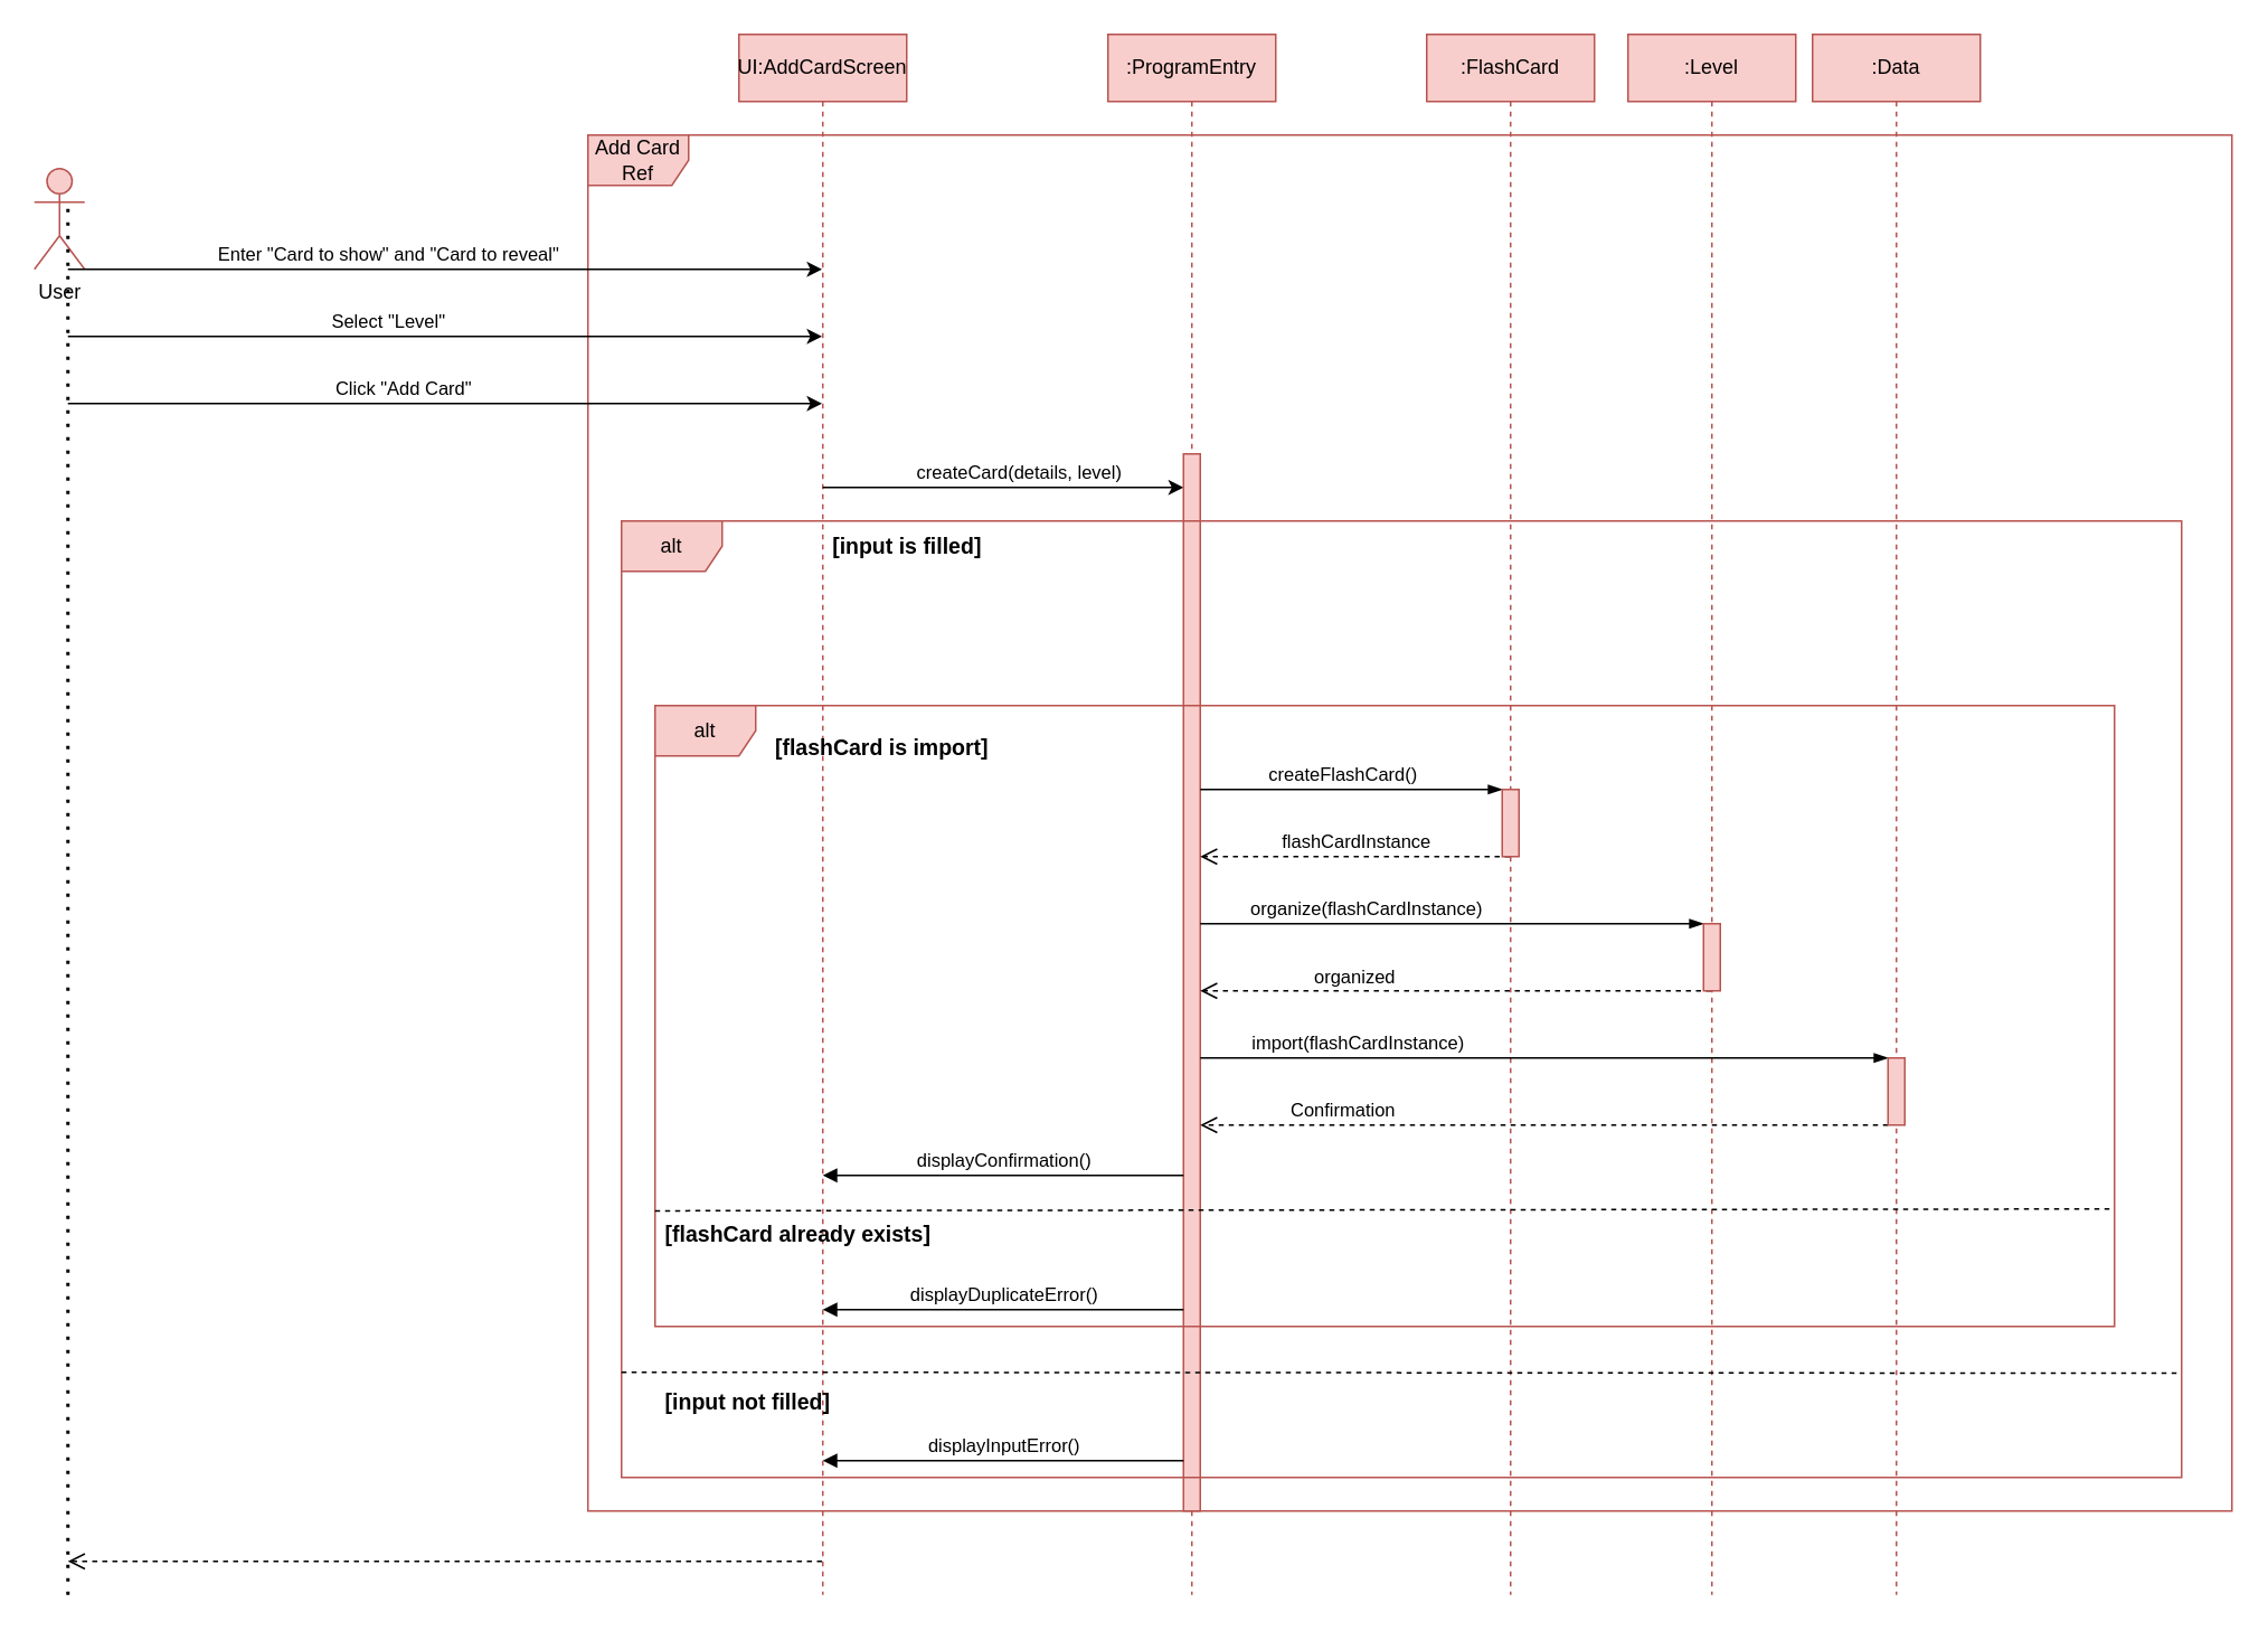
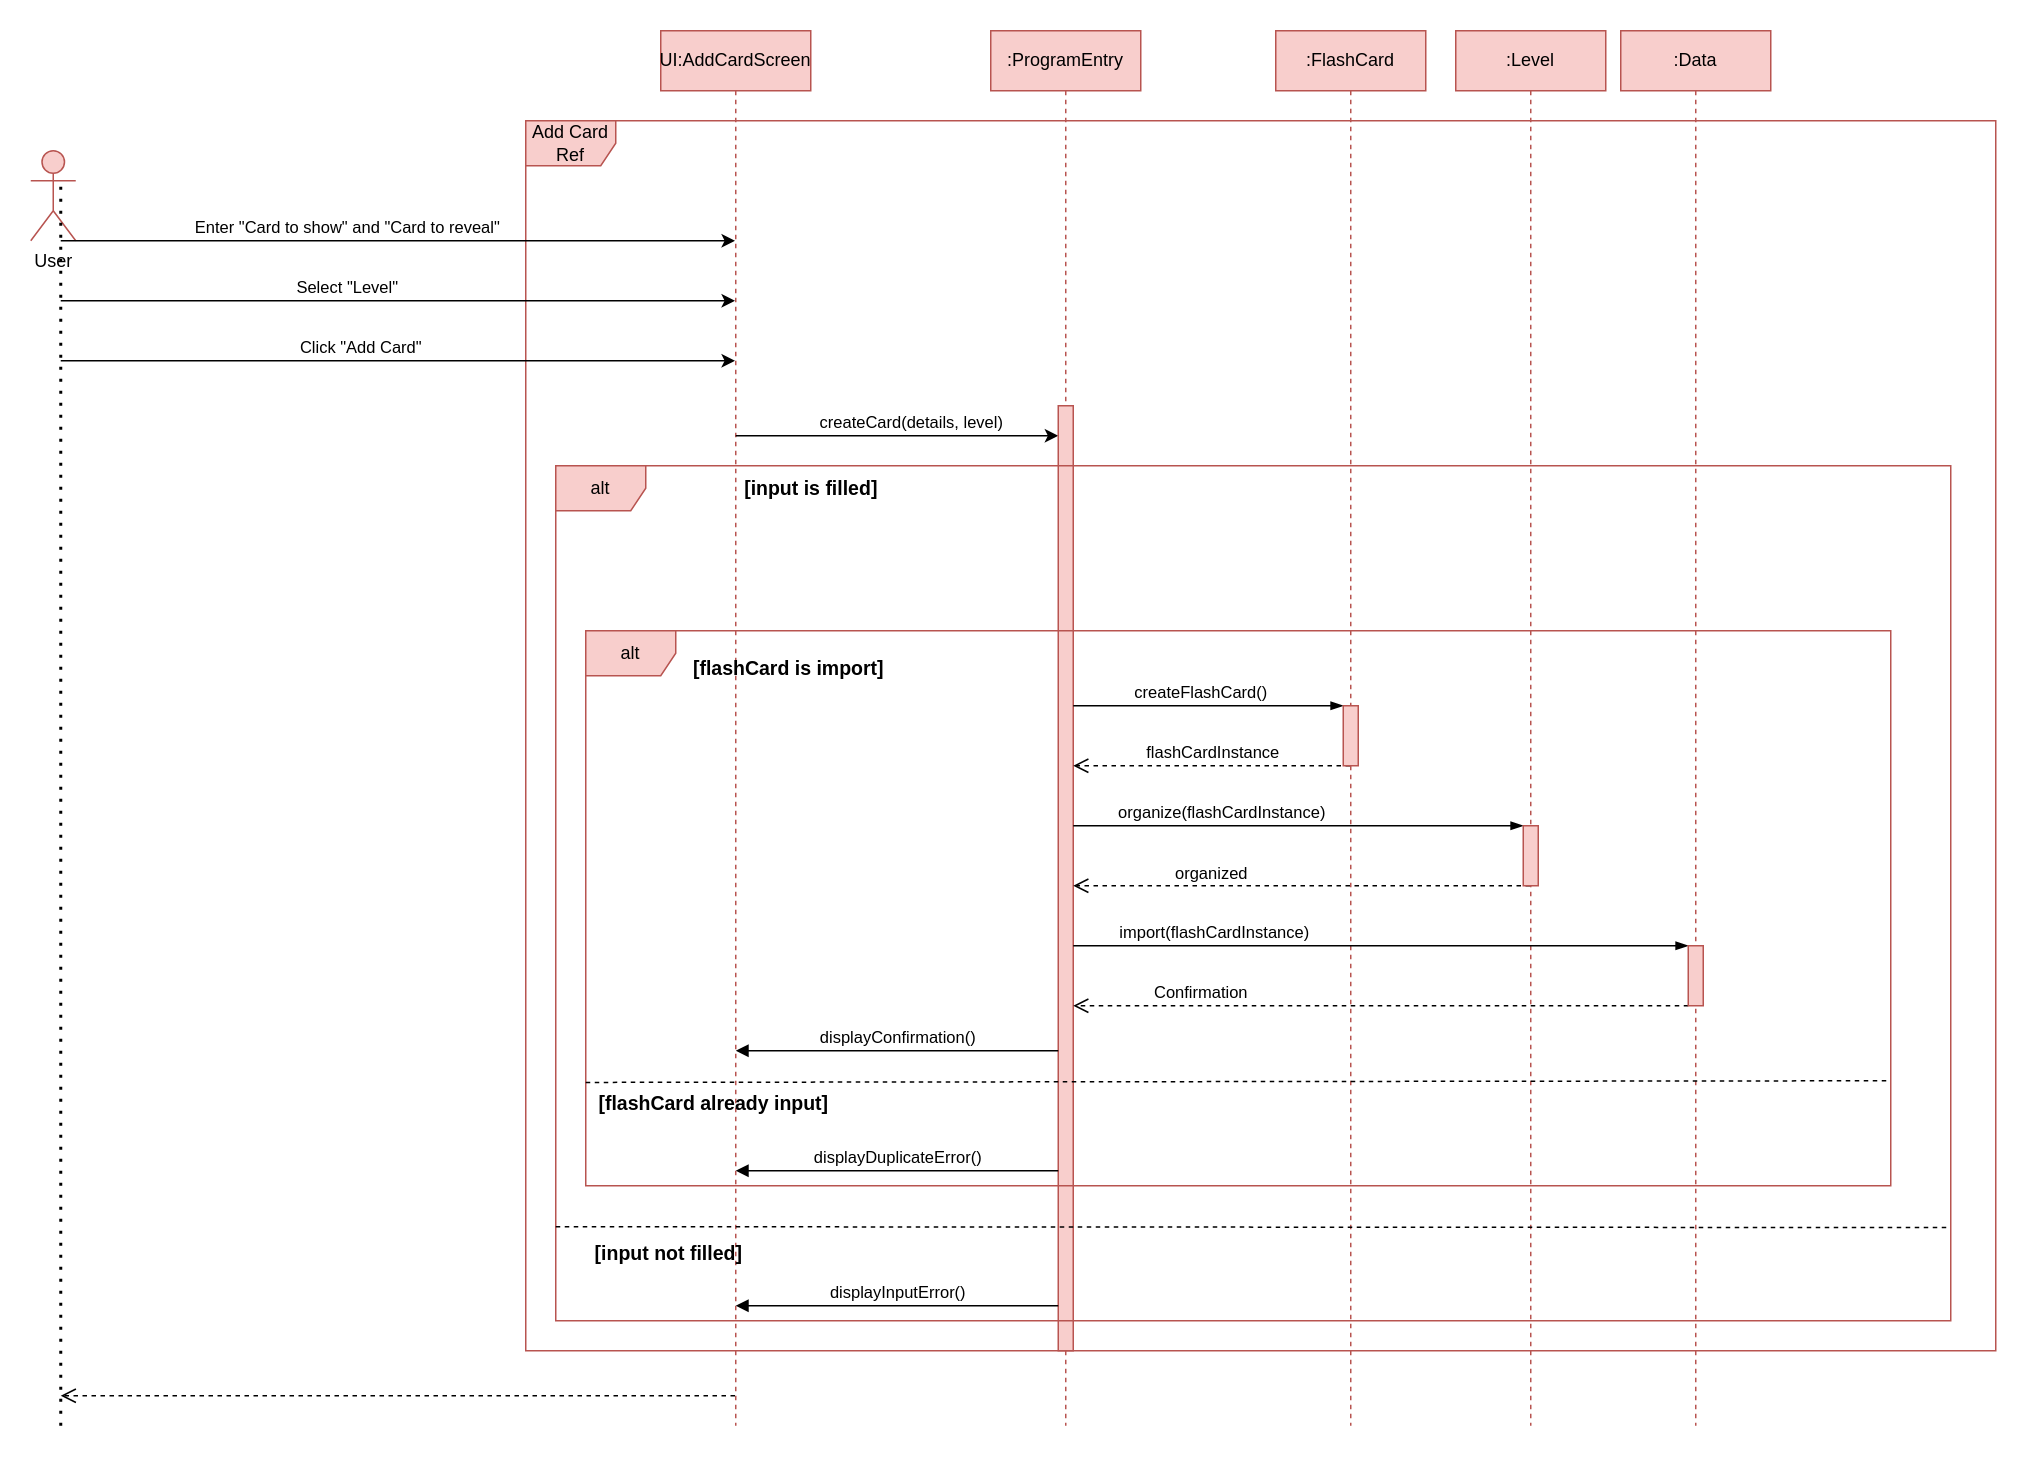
  <mxCell id="0" />
  <mxCell id="1" parent="0" />
  <mxCell id="2" value="UI:AddCardScreen" style="shape=umlLifeline;perimeter=lifelinePerimeter;whiteSpace=wrap;html=1;container=0;dropTarget=0;collapsible=0;recursiveResize=0;outlineConnect=0;portConstraint=eastwest;newEdgeStyle={&quot;edgeStyle&quot;:&quot;elbowEdgeStyle&quot;,&quot;elbow&quot;:&quot;vertical&quot;,&quot;curved&quot;:0,&quot;rounded&quot;:0};fillColor=#f8cecc;strokeColor=#b85450;" parent="1" vertex="1"><mxGeometry x="440" y="20" width="100" height="930" as="geometry" /></mxCell>
  <mxCell id="3" value=":ProgramEntry" style="shape=umlLifeline;perimeter=lifelinePerimeter;whiteSpace=wrap;html=1;container=0;dropTarget=0;collapsible=0;recursiveResize=0;outlineConnect=0;portConstraint=eastwest;newEdgeStyle={&quot;edgeStyle&quot;:&quot;elbowEdgeStyle&quot;,&quot;elbow&quot;:&quot;vertical&quot;,&quot;curved&quot;:0,&quot;rounded&quot;:0};fillColor=#f8cecc;strokeColor=#b85450;" parent="1" vertex="1"><mxGeometry x="660" y="20" width="100" height="930" as="geometry" /></mxCell>
  <mxCell id="4" value="Add Card Ref" style="shape=umlFrame;whiteSpace=wrap;html=1;pointerEvents=0;fillColor=#f8cecc;strokeColor=#b85450;" parent="1" vertex="1"><mxGeometry x="350" y="80" width="980" height="820" as="geometry" /></mxCell>
  <mxCell id="5" value=":FlashCard" style="shape=umlLifeline;perimeter=lifelinePerimeter;whiteSpace=wrap;html=1;container=1;dropTarget=0;collapsible=0;recursiveResize=0;outlineConnect=0;portConstraint=eastwest;newEdgeStyle={&quot;curved&quot;:0,&quot;rounded&quot;:0};fillColor=#f8cecc;strokeColor=#b85450;" parent="1" vertex="1"><mxGeometry x="850" y="20" width="100" height="930" as="geometry" /></mxCell>
  <mxCell id="6" value=":Level" style="shape=umlLifeline;perimeter=lifelinePerimeter;whiteSpace=wrap;html=1;container=1;dropTarget=0;collapsible=0;recursiveResize=0;outlineConnect=0;portConstraint=eastwest;newEdgeStyle={&quot;curved&quot;:0,&quot;rounded&quot;:0};fillColor=#f8cecc;strokeColor=#b85450;" parent="1" vertex="1"><mxGeometry x="970" y="20" width="100" height="930" as="geometry" /></mxCell>
  <mxCell id="7" value=":Data" style="shape=umlLifeline;perimeter=lifelinePerimeter;whiteSpace=wrap;html=1;container=1;dropTarget=0;collapsible=0;recursiveResize=0;outlineConnect=0;portConstraint=eastwest;newEdgeStyle={&quot;curved&quot;:0,&quot;rounded&quot;:0};fillColor=#f8cecc;strokeColor=#b85450;" parent="1" vertex="1"><mxGeometry x="1080" y="20" width="100" height="930" as="geometry" /></mxCell>
  <mxCell id="8" value="User" style="shape=umlActor;verticalLabelPosition=bottom;verticalAlign=top;html=1;outlineConnect=0;fillColor=#f8cecc;strokeColor=#b85450;" parent="1" vertex="1"><mxGeometry x="20" y="100" width="30" height="60" as="geometry" /></mxCell>
  <mxCell id="9" value="" style="endArrow=none;dashed=1;html=1;dashPattern=1 3;strokeWidth=2;rounded=0;" parent="1" edge="1"><mxGeometry width="50" height="50" relative="1" as="geometry"><mxPoint x="40" y="950" as="sourcePoint" /><mxPoint x="40" y="120" as="targetPoint" /></mxGeometry></mxCell>
  <mxCell id="10" value="" style="endArrow=classic;html=1;rounded=0;" parent="1" target="2" edge="1"><mxGeometry width="50" height="50" relative="1" as="geometry"><mxPoint x="40" y="160" as="sourcePoint" /><mxPoint x="510" y="200" as="targetPoint" /><Array as="points"><mxPoint x="210" y="160" /></Array></mxGeometry></mxCell>
  <mxCell id="11" value="Enter &quot;Card to show&quot; and &quot;Card to reveal&quot;" style="edgeLabel;html=1;align=center;verticalAlign=middle;resizable=0;points=[];" parent="10" vertex="1" connectable="0"><mxGeometry x="-0.356" y="-3" relative="1" as="geometry"><mxPoint x="45" y="-13" as="offset" /></mxGeometry></mxCell>
  <mxCell id="12" value="" style="endArrow=classic;html=1;rounded=0;" parent="1" target="2" edge="1"><mxGeometry width="50" height="50" relative="1" as="geometry"><mxPoint x="40" y="200" as="sourcePoint" /><mxPoint x="310" y="230" as="targetPoint" /></mxGeometry></mxCell>
  <mxCell id="13" value="Select &quot;Level&quot;" style="edgeLabel;html=1;align=center;verticalAlign=middle;resizable=0;points=[];" parent="12" vertex="1" connectable="0"><mxGeometry x="-0.107" y="4" relative="1" as="geometry"><mxPoint x="-11" y="-6" as="offset" /></mxGeometry></mxCell>
  <mxCell id="14" value="" style="endArrow=classic;html=1;rounded=0;" parent="1" target="2" edge="1"><mxGeometry width="50" height="50" relative="1" as="geometry"><mxPoint x="40" y="240" as="sourcePoint" /><mxPoint x="510" y="200" as="targetPoint" /></mxGeometry></mxCell>
  <mxCell id="15" value="Click &quot;Add Card&quot;" style="edgeLabel;html=1;align=center;verticalAlign=middle;resizable=0;points=[];" parent="14" vertex="1" connectable="0"><mxGeometry x="-0.116" relative="1" as="geometry"><mxPoint y="-10" as="offset" /></mxGeometry></mxCell>
  <mxCell id="16" value="" style="endArrow=classic;html=1;rounded=0;" parent="1" edge="1"><mxGeometry width="50" height="50" relative="1" as="geometry"><mxPoint x="490" y="290" as="sourcePoint" /><mxPoint x="705" y="290" as="targetPoint" /><Array as="points"><mxPoint x="550" y="290" /></Array></mxGeometry></mxCell>
  <mxCell id="17" value="createCard(details, level)" style="edgeLabel;html=1;align=center;verticalAlign=middle;resizable=0;points=[];" parent="16" vertex="1" connectable="0"><mxGeometry x="0.166" relative="1" as="geometry"><mxPoint x="-9" y="-10" as="offset" /></mxGeometry></mxCell>
  <mxCell id="18" value="" style="html=1;points=[[0,0,0,0,5],[0,1,0,0,-5],[1,0,0,0,5],[1,1,0,0,-5]];perimeter=orthogonalPerimeter;outlineConnect=0;targetShapes=umlLifeline;portConstraint=eastwest;newEdgeStyle={&quot;curved&quot;:0,&quot;rounded&quot;:0};fillColor=#f8cecc;strokeColor=#b85450;" parent="1" vertex="1"><mxGeometry x="705" y="270" width="10" height="630" as="geometry" /></mxCell>
  <mxCell id="19" value="" style="fontSize=12;html=1;endArrow=blockThin;endFill=1;rounded=0;" parent="1" target="32" edge="1"><mxGeometry width="160" relative="1" as="geometry"><mxPoint x="715" y="470" as="sourcePoint" /><mxPoint x="890" y="470" as="targetPoint" /></mxGeometry></mxCell>
  <mxCell id="20" value="createFlashCard()" style="edgeLabel;html=1;align=center;verticalAlign=middle;resizable=0;points=[];" parent="19" vertex="1" connectable="0"><mxGeometry x="-0.068" y="1" relative="1" as="geometry"><mxPoint y="-9" as="offset" /></mxGeometry></mxCell>
  <mxCell id="21" value="flashCardInstance" style="html=1;verticalAlign=bottom;endArrow=open;dashed=1;endSize=8;curved=0;rounded=0;" parent="1" edge="1"><mxGeometry relative="1" as="geometry"><mxPoint x="899.5" y="510" as="sourcePoint" /><mxPoint x="715" y="510" as="targetPoint" /></mxGeometry></mxCell>
  <mxCell id="22" value="" style="fontSize=12;html=1;endArrow=blockThin;endFill=1;rounded=0;exitX=0.26;exitY=0.338;exitDx=0;exitDy=0;exitPerimeter=0;" parent="1" target="33" edge="1"><mxGeometry width="160" relative="1" as="geometry"><mxPoint x="715" y="550" as="sourcePoint" /><mxPoint x="1000" y="550" as="targetPoint" /></mxGeometry></mxCell>
  <mxCell id="23" value="organize(flashCardInstance)" style="edgeLabel;html=1;align=center;verticalAlign=middle;resizable=0;points=[];" parent="22" vertex="1" connectable="0"><mxGeometry x="-0.068" y="1" relative="1" as="geometry"><mxPoint x="-42" y="-9" as="offset" /></mxGeometry></mxCell>
  <mxCell id="24" value="organized" style="html=1;verticalAlign=bottom;endArrow=open;dashed=1;endSize=8;curved=0;rounded=0;" parent="1" edge="1"><mxGeometry x="0.407" y="1" relative="1" as="geometry"><mxPoint x="1019.5" y="590" as="sourcePoint" /><mxPoint x="715" y="590" as="targetPoint" /><mxPoint x="1" as="offset" /></mxGeometry></mxCell>
  <mxCell id="25" value="" style="fontSize=12;html=1;endArrow=blockThin;endFill=1;rounded=0;" parent="1" target="34" edge="1"><mxGeometry width="160" relative="1" as="geometry"><mxPoint x="715" y="630" as="sourcePoint" /><mxPoint x="1110" y="630" as="targetPoint" /></mxGeometry></mxCell>
  <mxCell id="26" value="import(flashCardInstance)" style="edgeLabel;html=1;align=center;verticalAlign=middle;resizable=0;points=[];" parent="25" vertex="1" connectable="0"><mxGeometry x="-0.068" y="1" relative="1" as="geometry"><mxPoint x="-98" y="-9" as="offset" /></mxGeometry></mxCell>
  <mxCell id="27" value="Confirmation" style="html=1;verticalAlign=bottom;endArrow=open;dashed=1;endSize=8;curved=0;rounded=0;" parent="1" edge="1"><mxGeometry x="0.585" relative="1" as="geometry"><mxPoint x="1125" y="670" as="sourcePoint" /><mxPoint x="715" y="670" as="targetPoint" /><mxPoint as="offset" /></mxGeometry></mxCell>
  <mxCell id="28" value="displayConfirmation()" style="html=1;verticalAlign=bottom;endArrow=block;curved=0;rounded=0;" parent="1" edge="1"><mxGeometry width="80" relative="1" as="geometry"><mxPoint x="705" y="700" as="sourcePoint" /><mxPoint x="490.035" y="700" as="targetPoint" /></mxGeometry></mxCell>
  <mxCell id="29" value="alt" style="shape=umlFrame;whiteSpace=wrap;html=1;pointerEvents=0;fillColor=#f8cecc;strokeColor=#b85450;" parent="1" vertex="1"><mxGeometry x="370" y="310" width="930" height="570" as="geometry" /></mxCell>
  <mxCell id="30" value="&lt;font style=&quot;font-size: 13px;&quot;&gt;&lt;b&gt;[input is filled]&lt;/b&gt;&lt;/font&gt;" style="text;html=1;align=center;verticalAlign=middle;resizable=0;points=[];autosize=1;strokeColor=none;fillColor=none;" parent="1" vertex="1"><mxGeometry x="485" y="310" width="110" height="30" as="geometry" /></mxCell>
  <mxCell id="31" value="alt" style="shape=umlFrame;whiteSpace=wrap;html=1;pointerEvents=0;fillColor=#f8cecc;strokeColor=#b85450;" parent="1" vertex="1"><mxGeometry x="390" y="420" width="870" height="370" as="geometry" /></mxCell>
  <mxCell id="32" value="" style="html=1;points=[[0,0,0,0,5],[0,1,0,0,-5],[1,0,0,0,5],[1,1,0,0,-5]];perimeter=orthogonalPerimeter;outlineConnect=0;targetShapes=umlLifeline;portConstraint=eastwest;newEdgeStyle={&quot;curved&quot;:0,&quot;rounded&quot;:0};fillColor=#f8cecc;strokeColor=#b85450;" parent="1" vertex="1"><mxGeometry x="895" y="470" width="10" height="40" as="geometry" /></mxCell>
  <mxCell id="33" value="" style="html=1;points=[[0,0,0,0,5],[0,1,0,0,-5],[1,0,0,0,5],[1,1,0,0,-5]];perimeter=orthogonalPerimeter;outlineConnect=0;targetShapes=umlLifeline;portConstraint=eastwest;newEdgeStyle={&quot;curved&quot;:0,&quot;rounded&quot;:0};fillColor=#f8cecc;strokeColor=#b85450;" parent="1" vertex="1"><mxGeometry x="1015" y="550" width="10" height="40" as="geometry" /></mxCell>
  <mxCell id="34" value="" style="html=1;points=[[0,0,0,0,5],[0,1,0,0,-5],[1,0,0,0,5],[1,1,0,0,-5]];perimeter=orthogonalPerimeter;outlineConnect=0;targetShapes=umlLifeline;portConstraint=eastwest;newEdgeStyle={&quot;curved&quot;:0,&quot;rounded&quot;:0};fillColor=#f8cecc;strokeColor=#b85450;" parent="1" vertex="1"><mxGeometry x="1125" y="630" width="10" height="40" as="geometry" /></mxCell>
  <mxCell id="35" value="&lt;font style=&quot;font-size: 13px;&quot;&gt;&lt;b&gt;[input not filled]&lt;/b&gt;&lt;/font&gt;" style="text;html=1;align=center;verticalAlign=middle;resizable=0;points=[];autosize=1;strokeColor=none;fillColor=none;" parent="1" vertex="1"><mxGeometry x="385" y="820" width="120" height="30" as="geometry" /></mxCell>
  <mxCell id="36" value="" style="endArrow=none;dashed=1;html=1;rounded=0;exitX=0.001;exitY=0.856;exitDx=0;exitDy=0;exitPerimeter=0;" parent="1" edge="1"><mxGeometry width="50" height="50" relative="1" as="geometry"><mxPoint x="390" y="721.11" as="sourcePoint" /><mxPoint x="1260" y="720" as="targetPoint" /></mxGeometry></mxCell>
  <mxCell id="37" value="" style="endArrow=none;dashed=1;html=1;rounded=0;exitX=0;exitY=0.89;exitDx=0;exitDy=0;exitPerimeter=0;entryX=1;entryY=0.891;entryDx=0;entryDy=0;entryPerimeter=0;" parent="1" source="29" target="29" edge="1"><mxGeometry width="50" height="50" relative="1" as="geometry"><mxPoint x="390" y="801" as="sourcePoint" /><mxPoint x="1361" y="800" as="targetPoint" /></mxGeometry></mxCell>
  <mxCell id="38" value="displayDuplicateError()" style="html=1;verticalAlign=bottom;endArrow=block;curved=0;rounded=0;" parent="1" edge="1"><mxGeometry width="80" relative="1" as="geometry"><mxPoint x="705" y="780" as="sourcePoint" /><mxPoint x="490.035" y="780" as="targetPoint" /></mxGeometry></mxCell>
  <mxCell id="39" value="&lt;font style=&quot;font-size: 13px;&quot;&gt;&lt;b&gt;[flashCard is import]&lt;/b&gt;&lt;/font&gt;" style="text;html=1;align=center;verticalAlign=middle;resizable=0;points=[];autosize=1;strokeColor=none;fillColor=none;" parent="1" vertex="1"><mxGeometry x="450" y="430" width="150" height="30" as="geometry" /></mxCell>
- <mxCell id="40" value="&lt;font style=&quot;font-size: 13px;&quot;&gt;&lt;b&gt;[flashCard already exists]&lt;/b&gt;&lt;/font&gt;" style="text;html=1;align=center;verticalAlign=middle;resizable=0;points=[];autosize=1;strokeColor=none;fillColor=none;" parent="1" vertex="1"><mxGeometry x="385" y="720" width="180" height="30" as="geometry" /></mxCell>
+ <mxCell id="40" value="&lt;font style=&quot;font-size: 13px;&quot;&gt;&lt;b&gt;[flashCard already input]&lt;/b&gt;&lt;/font&gt;" style="text;html=1;align=center;verticalAlign=middle;resizable=0;points=[];autosize=1;strokeColor=none;fillColor=none;" parent="1" vertex="1"><mxGeometry x="385" y="720" width="180" height="30" as="geometry" /></mxCell>
  <mxCell id="41" value="displayInputError()" style="html=1;verticalAlign=bottom;endArrow=block;curved=0;rounded=0;" parent="1" edge="1"><mxGeometry width="80" relative="1" as="geometry"><mxPoint x="705" y="870" as="sourcePoint" /><mxPoint x="490.035" y="870" as="targetPoint" /></mxGeometry></mxCell>
  <mxCell id="42" value="" style="html=1;verticalAlign=bottom;endArrow=open;dashed=1;endSize=8;curved=0;rounded=0;" edge="1" parent="1" source="2"><mxGeometry x="0.407" y="1" relative="1" as="geometry"><mxPoint x="434.5" y="930" as="sourcePoint" /><mxPoint x="40" y="930" as="targetPoint" /><mxPoint x="1" as="offset" /></mxGeometry></mxCell>
